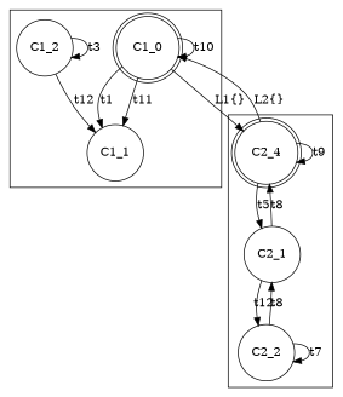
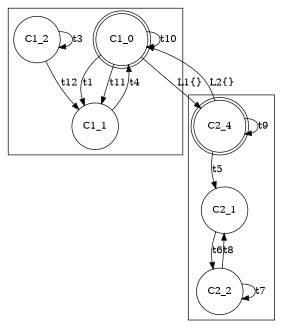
  digraph {
    compound=true
    node [shape=circle]
    C1_0 [shape=doublecircle]
    C1_1
    C1_2
    n4 [label=C2_4 shape=doublecircle]
    C2_1
    C2_2
    subgraph cluster_1 {
      C1_0
      C1_1
      C1_2
    }
    subgraph cluster_2 {
      n4
      C2_1
      C2_2
    }
    C1_0 -> C1_0 [label=t10]
    C1_0 -> C1_1 [label=t1]
    C1_0 -> C1_1 [label=t11]
    C1_0 -> n4 [label="L1{}"]
+   C1_1 -> C1_0 [label=t4]
    C1_2 -> C1_1 [label=t12]
    C1_2 -> C1_2 [label=t3]
    n4 -> C1_0 [label="L2{}"]
    n4 -> n4 [label=t9]
    n4 -> C2_1 [label=t5]
-   C2_1 -> n4 [label=t8]
-   C2_1 -> C2_2 [label=t12]
+   C2_1 -> C2_2 [label=t6]
    C2_2 -> C2_1 [label=t8]
    C2_2 -> C2_2 [label=t7]
  }
